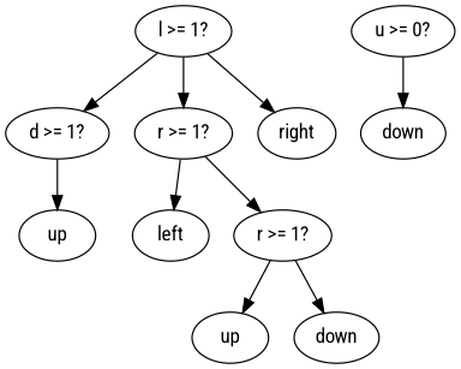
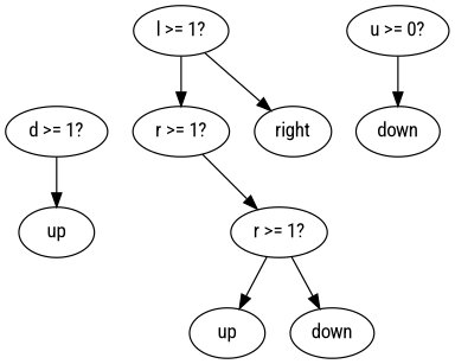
  digraph {
    fontname="Roboto Condensed"
    node [fontname="Roboto Condensed"]
    edge [fontname="Roboto Condensed"]
    n1 [label="l >= 1?"]
    n2 [label="d >= 1?"]
    n3 [label="r >= 1?"]
    n4 [label=right]
    n5 [label=up]
-   n6 [label=left]
    n7 [label="r >= 1?"]
    n8 [label="u >= 0?"]
    n9 [label=down]
    n10 [label=up]
    n11 [label=down]
-   n1 -> n2
    n1 -> n3
    n1 -> n4
    n2 -> n5
-   n3 -> n6
    n3 -> n7
    n7 -> n10
    n7 -> n11
    n8 -> n9
  }
